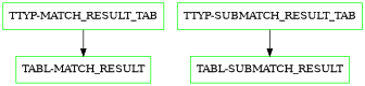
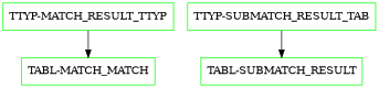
  digraph {
    node [color=green shape=box]
-   "TTYP-MATCH_RESULT_TAB"
-   "TABL-MATCH_RESULT"
+   "TTYP-MATCH_RESULT_TAB" [label="TTYP-MATCH_RESULT_TTYP"]
+   "TABL-MATCH_RESULT" [label="TABL-MATCH_MATCH"]
    "TTYP-SUBMATCH_RESULT_TAB"
    "TABL-SUBMATCH_RESULT"
    "TTYP-MATCH_RESULT_TAB" -> "TABL-MATCH_RESULT"
    "TTYP-SUBMATCH_RESULT_TAB" -> "TABL-SUBMATCH_RESULT"
  }
